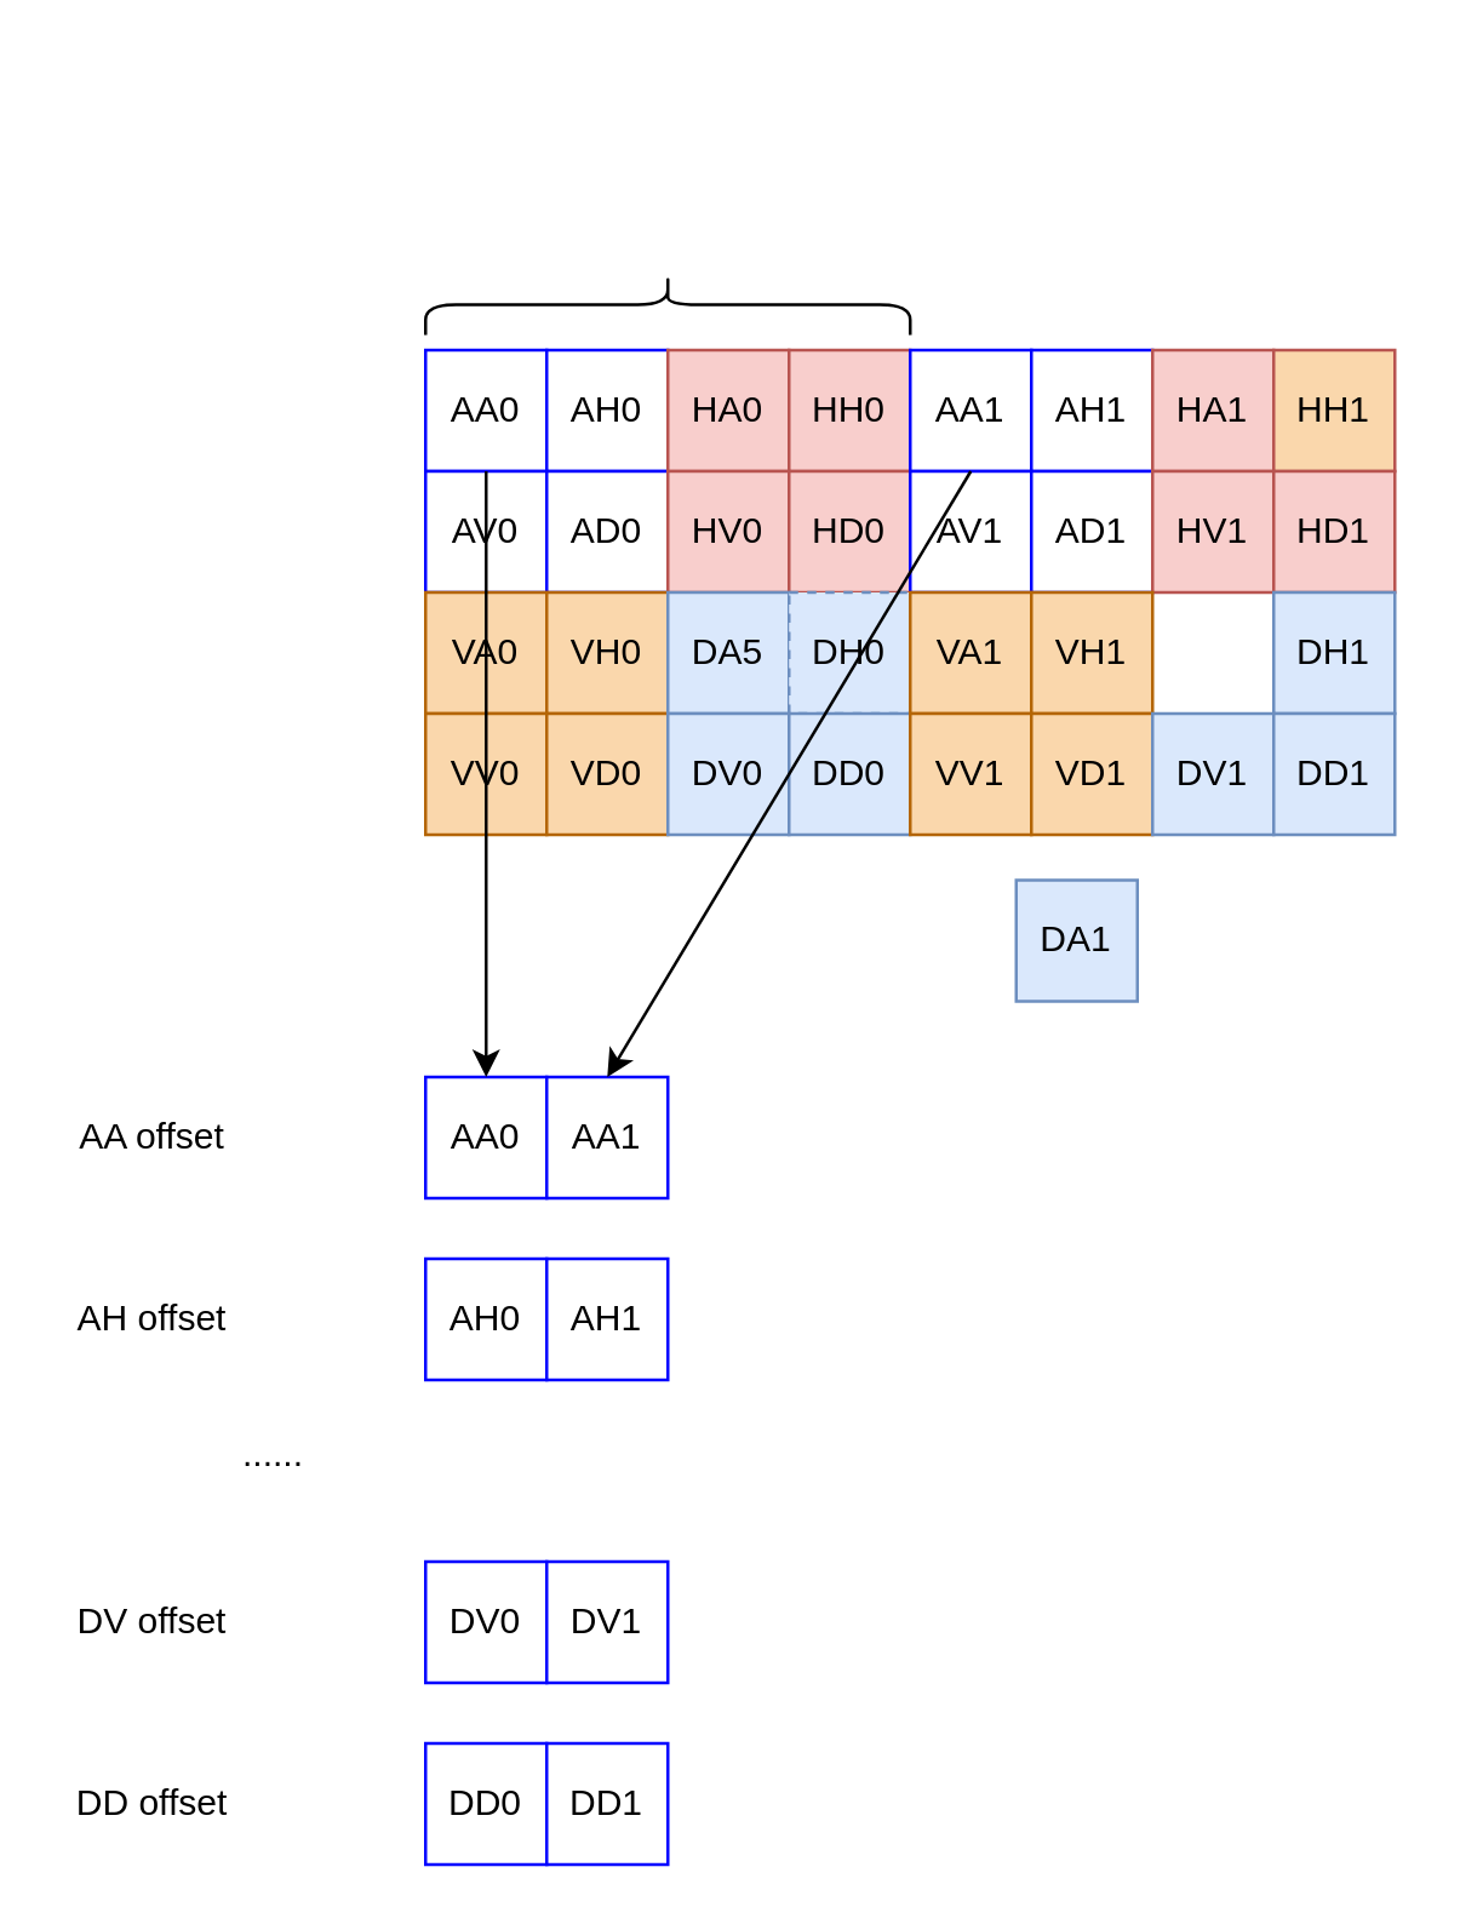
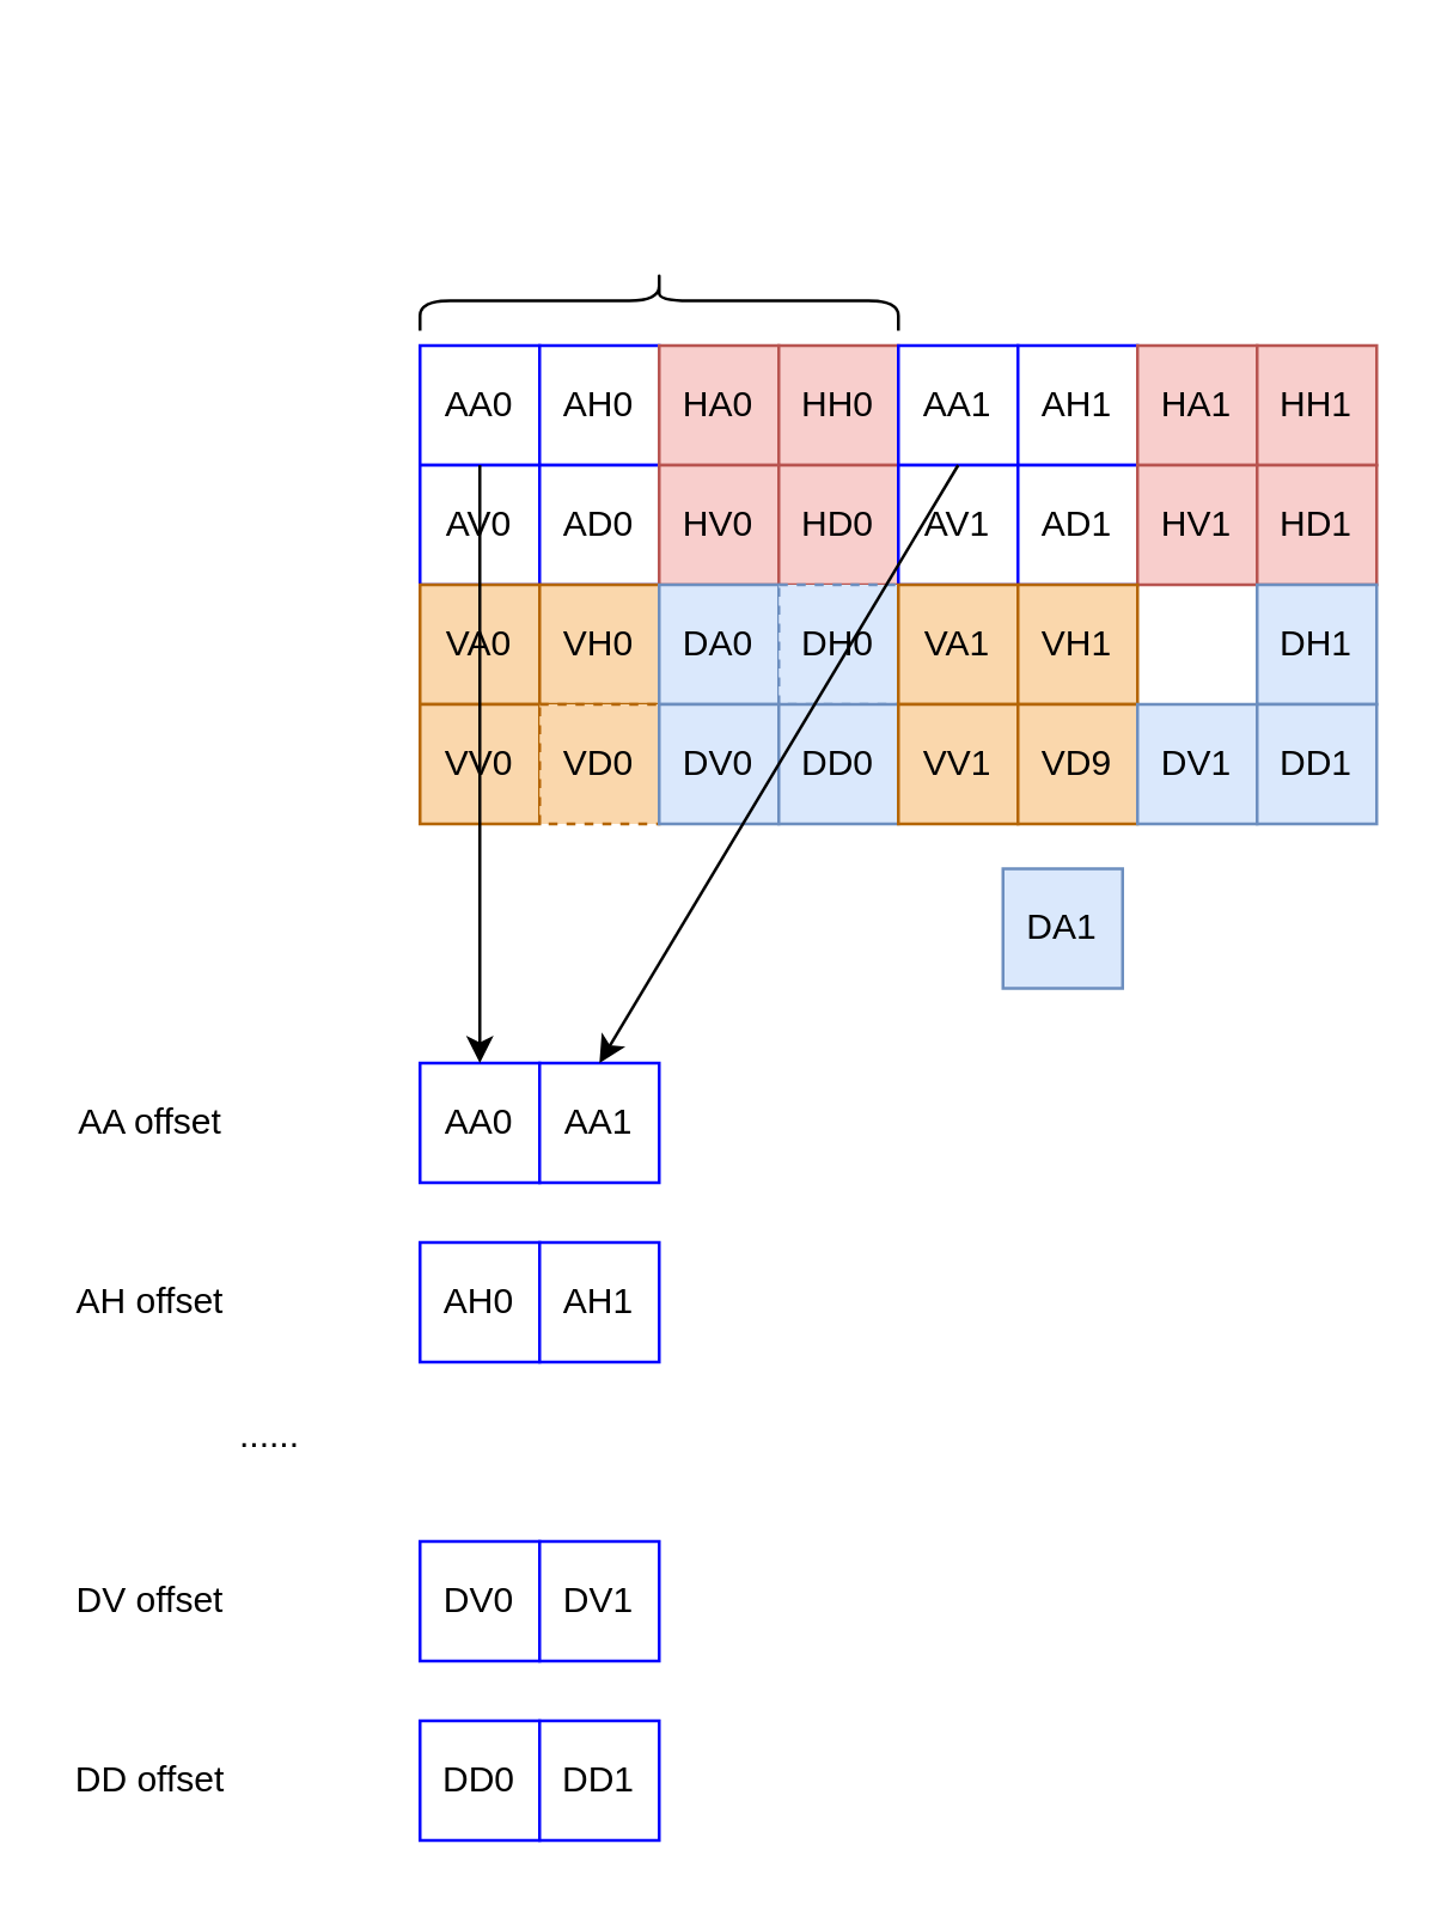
  <mxCell id="0" />
  <mxCell id="1" parent="0" />
  <mxCell id="2" value="AA0" style="whiteSpace=wrap;html=1;aspect=fixed;strokeColor=#0000FF;" vertex="1" parent="1"><mxGeometry x="140" y="115" width="40" height="40" as="geometry" /></mxCell>
  <mxCell id="3" value="AH0" style="whiteSpace=wrap;html=1;aspect=fixed;strokeColor=#0000FF;" vertex="1" parent="1"><mxGeometry x="180" y="115" width="40" height="40" as="geometry" /></mxCell>
  <mxCell id="4" value="AV0" style="whiteSpace=wrap;html=1;aspect=fixed;strokeColor=#0000FF;" vertex="1" parent="1"><mxGeometry x="140" y="155" width="40" height="40" as="geometry" /></mxCell>
  <mxCell id="5" value="AD0" style="whiteSpace=wrap;html=1;aspect=fixed;strokeColor=#0000FF;" vertex="1" parent="1"><mxGeometry x="180" y="155" width="40" height="40" as="geometry" /></mxCell>
  <mxCell id="6" value="HA0" style="whiteSpace=wrap;html=1;aspect=fixed;strokeColor=#b85450;fillColor=#f8cecc;" vertex="1" parent="1"><mxGeometry x="220" y="115" width="40" height="40" as="geometry" /></mxCell>
  <mxCell id="7" value="HH0" style="whiteSpace=wrap;html=1;aspect=fixed;strokeColor=#b85450;fillColor=#f8cecc;" vertex="1" parent="1"><mxGeometry x="260" y="115" width="40" height="40" as="geometry" /></mxCell>
  <mxCell id="8" value="HV0" style="whiteSpace=wrap;html=1;aspect=fixed;strokeColor=#b85450;fillColor=#f8cecc;" vertex="1" parent="1"><mxGeometry x="220" y="155" width="40" height="40" as="geometry" /></mxCell>
  <mxCell id="9" value="HD0" style="whiteSpace=wrap;html=1;aspect=fixed;strokeColor=#b85450;fillColor=#f8cecc;" vertex="1" parent="1"><mxGeometry x="260" y="155" width="40" height="40" as="geometry" /></mxCell>
  <mxCell id="10" value="VA0" style="whiteSpace=wrap;html=1;aspect=fixed;strokeColor=#b46504;fillColor=#fad7ac;" vertex="1" parent="1"><mxGeometry x="140" y="195" width="40" height="40" as="geometry" /></mxCell>
  <mxCell id="11" value="VH0" style="whiteSpace=wrap;html=1;aspect=fixed;strokeColor=#b46504;fillColor=#fad7ac;" vertex="1" parent="1"><mxGeometry x="180" y="195" width="40" height="40" as="geometry" /></mxCell>
  <mxCell id="12" value="VV0" style="whiteSpace=wrap;html=1;aspect=fixed;strokeColor=#b46504;fillColor=#fad7ac;" vertex="1" parent="1"><mxGeometry x="140" y="235" width="40" height="40" as="geometry" /></mxCell>
- <mxCell id="13" value="VD0" style="whiteSpace=wrap;html=1;aspect=fixed;strokeColor=#b46504;fillColor=#fad7ac;" vertex="1" parent="1"><mxGeometry x="180" y="235" width="40" height="40" as="geometry" /></mxCell>
- <mxCell id="14" value="DA5" style="whiteSpace=wrap;html=1;aspect=fixed;strokeColor=#6c8ebf;fillColor=#dae8fc;" vertex="1" parent="1"><mxGeometry x="220" y="195" width="40" height="40" as="geometry" /></mxCell>
+ <mxCell id="13" value="VD0" style="whiteSpace=wrap;html=1;aspect=fixed;strokeColor=#b46504;fillColor=#fad7ac;dashed=1;" vertex="1" parent="1"><mxGeometry x="180" y="235" width="40" height="40" as="geometry" /></mxCell>
+ <mxCell id="14" value="DA0" style="whiteSpace=wrap;html=1;aspect=fixed;strokeColor=#6c8ebf;fillColor=#dae8fc;" vertex="1" parent="1"><mxGeometry x="220" y="195" width="40" height="40" as="geometry" /></mxCell>
  <mxCell id="15" value="DH0" style="whiteSpace=wrap;html=1;aspect=fixed;strokeColor=#6c8ebf;fillColor=#dae8fc;dashed=1;" vertex="1" parent="1"><mxGeometry x="260" y="195" width="40" height="40" as="geometry" /></mxCell>
  <mxCell id="16" value="DV0" style="whiteSpace=wrap;html=1;aspect=fixed;strokeColor=#6c8ebf;fillColor=#dae8fc;" vertex="1" parent="1"><mxGeometry x="220" y="235" width="40" height="40" as="geometry" /></mxCell>
  <mxCell id="17" value="DD0" style="whiteSpace=wrap;html=1;aspect=fixed;strokeColor=#6c8ebf;fillColor=#dae8fc;" vertex="1" parent="1"><mxGeometry x="260" y="235" width="40" height="40" as="geometry" /></mxCell>
  <mxCell id="18" value="AA1" style="whiteSpace=wrap;html=1;aspect=fixed;strokeColor=#0000FF;" vertex="1" parent="1"><mxGeometry x="300" y="115" width="40" height="40" as="geometry" /></mxCell>
  <mxCell id="19" value="AH1" style="whiteSpace=wrap;html=1;aspect=fixed;strokeColor=#0000FF;" vertex="1" parent="1"><mxGeometry x="340" y="115" width="40" height="40" as="geometry" /></mxCell>
  <mxCell id="20" value="AV1" style="whiteSpace=wrap;html=1;aspect=fixed;strokeColor=#0000FF;" vertex="1" parent="1"><mxGeometry x="300" y="155" width="40" height="40" as="geometry" /></mxCell>
  <mxCell id="21" value="AD1" style="whiteSpace=wrap;html=1;aspect=fixed;strokeColor=#0000FF;" vertex="1" parent="1"><mxGeometry x="340" y="155" width="40" height="40" as="geometry" /></mxCell>
  <mxCell id="22" value="HA1" style="whiteSpace=wrap;html=1;aspect=fixed;strokeColor=#b85450;fillColor=#f8cecc;" vertex="1" parent="1"><mxGeometry x="380" y="115" width="40" height="40" as="geometry" /></mxCell>
- <mxCell id="23" value="HH1" style="whiteSpace=wrap;html=1;aspect=fixed;strokeColor=#b85450;fillColor=#fad7ac;" vertex="1" parent="1"><mxGeometry x="420" y="115" width="40" height="40" as="geometry" /></mxCell>
+ <mxCell id="23" value="HH1" style="whiteSpace=wrap;html=1;aspect=fixed;strokeColor=#b85450;fillColor=#f8cecc;" vertex="1" parent="1"><mxGeometry x="420" y="115" width="40" height="40" as="geometry" /></mxCell>
  <mxCell id="24" value="HV1" style="whiteSpace=wrap;html=1;aspect=fixed;strokeColor=#b85450;fillColor=#f8cecc;" vertex="1" parent="1"><mxGeometry x="380" y="155" width="40" height="40" as="geometry" /></mxCell>
  <mxCell id="25" value="HD1" style="whiteSpace=wrap;html=1;aspect=fixed;strokeColor=#b85450;fillColor=#f8cecc;" vertex="1" parent="1"><mxGeometry x="420" y="155" width="40" height="40" as="geometry" /></mxCell>
  <mxCell id="26" value="VA1" style="whiteSpace=wrap;html=1;aspect=fixed;strokeColor=#b46504;fillColor=#fad7ac;" vertex="1" parent="1"><mxGeometry x="300" y="195" width="40" height="40" as="geometry" /></mxCell>
  <mxCell id="27" value="VH1" style="whiteSpace=wrap;html=1;aspect=fixed;strokeColor=#b46504;fillColor=#fad7ac;" vertex="1" parent="1"><mxGeometry x="340" y="195" width="40" height="40" as="geometry" /></mxCell>
  <mxCell id="28" value="VV1" style="whiteSpace=wrap;html=1;aspect=fixed;strokeColor=#b46504;fillColor=#fad7ac;" vertex="1" parent="1"><mxGeometry x="300" y="235" width="40" height="40" as="geometry" /></mxCell>
- <mxCell id="29" value="VD1" style="whiteSpace=wrap;html=1;aspect=fixed;strokeColor=#b46504;fillColor=#fad7ac;" vertex="1" parent="1"><mxGeometry x="340" y="235" width="40" height="40" as="geometry" /></mxCell>
+ <mxCell id="29" value="VD9" style="whiteSpace=wrap;html=1;aspect=fixed;strokeColor=#b46504;fillColor=#fad7ac;" vertex="1" parent="1"><mxGeometry x="340" y="235" width="40" height="40" as="geometry" /></mxCell>
  <mxCell id="30" value="DA1" style="whiteSpace=wrap;html=1;aspect=fixed;strokeColor=#6c8ebf;fillColor=#dae8fc;" vertex="1" parent="1"><mxGeometry x="335" y="290" width="40" height="40" as="geometry" /></mxCell>
  <mxCell id="31" value="DH1" style="whiteSpace=wrap;html=1;aspect=fixed;strokeColor=#6c8ebf;fillColor=#dae8fc;" vertex="1" parent="1"><mxGeometry x="420" y="195" width="40" height="40" as="geometry" /></mxCell>
  <mxCell id="32" value="DV1" style="whiteSpace=wrap;html=1;aspect=fixed;strokeColor=#6c8ebf;fillColor=#dae8fc;" vertex="1" parent="1"><mxGeometry x="380" y="235" width="40" height="40" as="geometry" /></mxCell>
  <mxCell id="33" value="DD1" style="whiteSpace=wrap;html=1;aspect=fixed;strokeColor=#6c8ebf;fillColor=#dae8fc;" vertex="1" parent="1"><mxGeometry x="420" y="235" width="40" height="40" as="geometry" /></mxCell>
  <mxCell id="34" value="AA0" style="whiteSpace=wrap;html=1;aspect=fixed;strokeColor=#0000FF;" vertex="1" parent="1"><mxGeometry x="140" y="355" width="40" height="40" as="geometry" /></mxCell>
  <mxCell id="35" value="AA1" style="whiteSpace=wrap;html=1;aspect=fixed;strokeColor=#0000FF;" vertex="1" parent="1"><mxGeometry x="180" y="355" width="40" height="40" as="geometry" /></mxCell>
  <mxCell id="36" value="AA offset" style="text;html=1;strokeColor=none;fillColor=none;align=center;verticalAlign=middle;whiteSpace=wrap;rounded=0;" vertex="1" parent="1"><mxGeometry x="20" y="355" width="60" height="40" as="geometry" /></mxCell>
  <mxCell id="37" value="AH0" style="whiteSpace=wrap;html=1;aspect=fixed;strokeColor=#0000FF;" vertex="1" parent="1"><mxGeometry x="140" y="415" width="40" height="40" as="geometry" /></mxCell>
  <mxCell id="38" value="AH1" style="whiteSpace=wrap;html=1;aspect=fixed;strokeColor=#0000FF;" vertex="1" parent="1"><mxGeometry x="180" y="415" width="40" height="40" as="geometry" /></mxCell>
  <mxCell id="39" value="AH offset" style="text;html=1;strokeColor=none;fillColor=none;align=center;verticalAlign=middle;whiteSpace=wrap;rounded=0;" vertex="1" parent="1"><mxGeometry x="20" y="415" width="60" height="40" as="geometry" /></mxCell>
  <mxCell id="40" value="" style="endArrow=classic;html=1;rounded=0;exitX=0.5;exitY=0;exitDx=0;exitDy=0;entryX=0.5;entryY=0;entryDx=0;entryDy=0;" edge="1" parent="1" source="4" target="34"><mxGeometry width="50" height="50" relative="1" as="geometry"><mxPoint x="380" y="315" as="sourcePoint" /><mxPoint x="430" y="265" as="targetPoint" /></mxGeometry></mxCell>
  <mxCell id="41" value="" style="endArrow=classic;html=1;rounded=0;exitX=0.5;exitY=0;exitDx=0;exitDy=0;entryX=0.5;entryY=0;entryDx=0;entryDy=0;" edge="1" parent="1" source="20" target="35"><mxGeometry width="50" height="50" relative="1" as="geometry"><mxPoint x="380" y="315" as="sourcePoint" /><mxPoint x="430" y="265" as="targetPoint" /></mxGeometry></mxCell>
  <mxCell id="42" value="DV0" style="whiteSpace=wrap;html=1;aspect=fixed;strokeColor=#0000FF;" vertex="1" parent="1"><mxGeometry x="140" y="515" width="40" height="40" as="geometry" /></mxCell>
  <mxCell id="43" value="DV1" style="whiteSpace=wrap;html=1;aspect=fixed;strokeColor=#0000FF;" vertex="1" parent="1"><mxGeometry x="180" y="515" width="40" height="40" as="geometry" /></mxCell>
  <mxCell id="44" value="DV offset" style="text;html=1;strokeColor=none;fillColor=none;align=center;verticalAlign=middle;whiteSpace=wrap;rounded=0;" vertex="1" parent="1"><mxGeometry x="20" y="515" width="60" height="40" as="geometry" /></mxCell>
  <mxCell id="45" value="DD0" style="whiteSpace=wrap;html=1;aspect=fixed;strokeColor=#0000FF;" vertex="1" parent="1"><mxGeometry x="140" y="575" width="40" height="40" as="geometry" /></mxCell>
  <mxCell id="46" value="DD1" style="whiteSpace=wrap;html=1;aspect=fixed;strokeColor=#0000FF;" vertex="1" parent="1"><mxGeometry x="180" y="575" width="40" height="40" as="geometry" /></mxCell>
  <mxCell id="47" value="DD offset" style="text;html=1;strokeColor=none;fillColor=none;align=center;verticalAlign=middle;whiteSpace=wrap;rounded=0;" vertex="1" parent="1"><mxGeometry x="20" y="575" width="60" height="40" as="geometry" /></mxCell>
  <mxCell id="48" value="......" style="text;html=1;strokeColor=none;fillColor=none;align=center;verticalAlign=middle;whiteSpace=wrap;rounded=0;" vertex="1" parent="1"><mxGeometry x="60" y="465" width="60" height="30" as="geometry" /></mxCell>
  <mxCell id="49" value="" style="shape=curlyBracket;whiteSpace=wrap;html=1;rounded=1;flipH=1;labelPosition=right;verticalLabelPosition=middle;align=left;verticalAlign=middle;rotation=-90;" vertex="1" parent="1"><mxGeometry x="210" y="20" width="20" height="160" as="geometry" /></mxCell>
